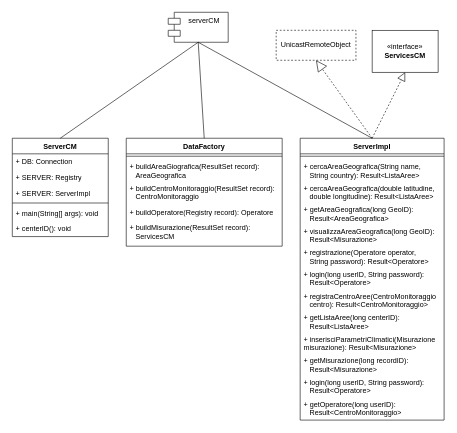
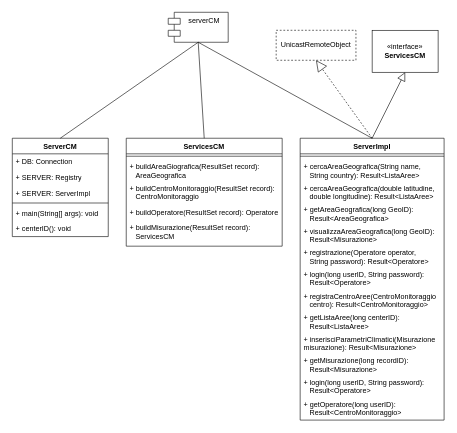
  <mxCell id="0" />
  <mxCell id="1" parent="0" />
  <mxCell id="2" value="serverCM" style="shape=module;align=left;spacingLeft=20;align=center;verticalAlign=top;whiteSpace=wrap;html=1;" parent="1" vertex="1"><mxGeometry x="280" y="20" width="100" height="50" as="geometry" /></mxCell>
- <mxCell id="3" value="DataFactory" style="swimlane;fontStyle=1;align=center;verticalAlign=top;childLayout=stackLayout;horizontal=1;startSize=26;horizontalStack=0;resizeParent=1;resizeParentMax=0;resizeLast=0;collapsible=1;marginBottom=0;whiteSpace=wrap;html=1;" parent="1" vertex="1"><mxGeometry x="210" y="230" width="260" height="180" as="geometry" /></mxCell>
+ <mxCell id="3" value="ServicesCM" style="swimlane;fontStyle=1;align=center;verticalAlign=top;childLayout=stackLayout;horizontal=1;startSize=26;horizontalStack=0;resizeParent=1;resizeParentMax=0;resizeLast=0;collapsible=1;marginBottom=0;whiteSpace=wrap;html=1;" parent="1" vertex="1"><mxGeometry x="210" y="230" width="260" height="180" as="geometry" /></mxCell>
  <mxCell id="4" value="" style="line;strokeWidth=1;fillColor=none;align=left;verticalAlign=middle;spacingTop=-1;spacingLeft=3;spacingRight=3;rotatable=0;labelPosition=right;points=[];portConstraint=eastwest;strokeColor=inherit;" parent="3" vertex="1"><mxGeometry y="26" width="260" height="8" as="geometry" /></mxCell>
  <mxCell id="5" value="+ buildAreaGiografica(ResultSet record):&lt;br&gt;&amp;nbsp; &amp;nbsp;AreaGeografica" style="text;strokeColor=none;fillColor=none;align=left;verticalAlign=top;spacingLeft=4;spacingRight=4;overflow=hidden;rotatable=0;points=[[0,0.5],[1,0.5]];portConstraint=eastwest;whiteSpace=wrap;html=1;" parent="3" vertex="1"><mxGeometry y="34" width="260" height="36" as="geometry" /></mxCell>
  <mxCell id="6" value="+ buildCentroMonitoraggio(ResultSet record):&lt;br&gt;&amp;nbsp; &amp;nbsp;CentroMonitoraggio" style="text;strokeColor=none;fillColor=none;align=left;verticalAlign=top;spacingLeft=4;spacingRight=4;overflow=hidden;rotatable=0;points=[[0,0.5],[1,0.5]];portConstraint=eastwest;whiteSpace=wrap;html=1;" vertex="1" parent="3"><mxGeometry y="70" width="260" height="40" as="geometry" /></mxCell>
- <mxCell id="7" value="+ buildOperatore(Registry record): Operatore" style="text;strokeColor=none;fillColor=none;align=left;verticalAlign=top;spacingLeft=4;spacingRight=4;overflow=hidden;rotatable=0;points=[[0,0.5],[1,0.5]];portConstraint=eastwest;whiteSpace=wrap;html=1;" vertex="1" parent="3"><mxGeometry y="110" width="260" height="26" as="geometry" /></mxCell>
+ <mxCell id="7" value="+ buildOperatore(ResultSet record): Operatore" style="text;strokeColor=none;fillColor=none;align=left;verticalAlign=top;spacingLeft=4;spacingRight=4;overflow=hidden;rotatable=0;points=[[0,0.5],[1,0.5]];portConstraint=eastwest;whiteSpace=wrap;html=1;" vertex="1" parent="3"><mxGeometry y="110" width="260" height="26" as="geometry" /></mxCell>
  <mxCell id="8" value="+ buildMisurazione(ResultSet record):&lt;br&gt;&amp;nbsp; &amp;nbsp;ServicesCM" style="text;strokeColor=none;fillColor=none;align=left;verticalAlign=top;spacingLeft=4;spacingRight=4;overflow=hidden;rotatable=0;points=[[0,0.5],[1,0.5]];portConstraint=eastwest;whiteSpace=wrap;html=1;" vertex="1" parent="3"><mxGeometry y="136" width="260" height="44" as="geometry" /></mxCell>
  <mxCell id="9" value="ServerCM" style="swimlane;fontStyle=1;align=center;verticalAlign=top;childLayout=stackLayout;horizontal=1;startSize=26;horizontalStack=0;resizeParent=1;resizeParentMax=0;resizeLast=0;collapsible=1;marginBottom=0;whiteSpace=wrap;html=1;" vertex="1" parent="1"><mxGeometry x="20" y="230" width="160" height="164" as="geometry" /></mxCell>
  <mxCell id="10" value="+ DB: Connection" style="text;strokeColor=none;fillColor=none;align=left;verticalAlign=top;spacingLeft=4;spacingRight=4;overflow=hidden;rotatable=0;points=[[0,0.5],[1,0.5]];portConstraint=eastwest;whiteSpace=wrap;html=1;" vertex="1" parent="9"><mxGeometry y="26" width="160" height="26" as="geometry" /></mxCell>
  <mxCell id="11" value="+ SERVER: Registry" style="text;strokeColor=none;fillColor=none;align=left;verticalAlign=top;spacingLeft=4;spacingRight=4;overflow=hidden;rotatable=0;points=[[0,0.5],[1,0.5]];portConstraint=eastwest;whiteSpace=wrap;html=1;" vertex="1" parent="9"><mxGeometry y="52" width="160" height="26" as="geometry" /></mxCell>
  <mxCell id="12" value="+ SERVER: ServerImpl" style="text;strokeColor=none;fillColor=none;align=left;verticalAlign=top;spacingLeft=4;spacingRight=4;overflow=hidden;rotatable=0;points=[[0,0.5],[1,0.5]];portConstraint=eastwest;whiteSpace=wrap;html=1;" vertex="1" parent="9"><mxGeometry y="78" width="160" height="26" as="geometry" /></mxCell>
  <mxCell id="13" value="" style="line;strokeWidth=1;fillColor=none;align=left;verticalAlign=middle;spacingTop=-1;spacingLeft=3;spacingRight=3;rotatable=0;labelPosition=right;points=[];portConstraint=eastwest;strokeColor=inherit;" vertex="1" parent="9"><mxGeometry y="104" width="160" height="8" as="geometry" /></mxCell>
  <mxCell id="14" value="+ main(String[] args): void" style="text;strokeColor=none;fillColor=none;align=left;verticalAlign=top;spacingLeft=4;spacingRight=4;overflow=hidden;rotatable=0;points=[[0,0.5],[1,0.5]];portConstraint=eastwest;whiteSpace=wrap;html=1;" vertex="1" parent="9"><mxGeometry y="112" width="160" height="26" as="geometry" /></mxCell>
  <mxCell id="15" value="+ centerID(): void" style="text;strokeColor=none;fillColor=none;align=left;verticalAlign=top;spacingLeft=4;spacingRight=4;overflow=hidden;rotatable=0;points=[[0,0.5],[1,0.5]];portConstraint=eastwest;whiteSpace=wrap;html=1;" vertex="1" parent="9"><mxGeometry y="138" width="160" height="26" as="geometry" /></mxCell>
  <mxCell id="16" value="ServerImpl" style="swimlane;fontStyle=1;align=center;verticalAlign=top;childLayout=stackLayout;horizontal=1;startSize=26;horizontalStack=0;resizeParent=1;resizeParentMax=0;resizeLast=0;collapsible=1;marginBottom=0;whiteSpace=wrap;html=1;" vertex="1" parent="1"><mxGeometry x="500" y="230" width="240" height="470" as="geometry" /></mxCell>
  <mxCell id="17" value="" style="line;strokeWidth=1;fillColor=none;align=left;verticalAlign=middle;spacingTop=-1;spacingLeft=3;spacingRight=3;rotatable=0;labelPosition=right;points=[];portConstraint=eastwest;strokeColor=inherit;" vertex="1" parent="16"><mxGeometry y="26" width="240" height="8" as="geometry" /></mxCell>
  <mxCell id="18" value="+ cercaAreaGeografica(String name,&amp;nbsp; &amp;nbsp;&lt;br&gt;&amp;nbsp; &amp;nbsp;String country): Result&amp;lt;ListaAree&amp;gt;" style="text;strokeColor=none;fillColor=none;align=left;verticalAlign=top;spacingLeft=4;spacingRight=4;overflow=hidden;rotatable=0;points=[[0,0.5],[1,0.5]];portConstraint=eastwest;whiteSpace=wrap;html=1;" vertex="1" parent="16"><mxGeometry y="34" width="240" height="36" as="geometry" /></mxCell>
  <mxCell id="19" value="+ cercaAreaGeografica(double latitudine,&lt;br&gt;&amp;nbsp; &amp;nbsp;double longitudine): Result&amp;lt;ListaAree&amp;gt;" style="text;strokeColor=none;fillColor=none;align=left;verticalAlign=top;spacingLeft=4;spacingRight=4;overflow=hidden;rotatable=0;points=[[0,0.5],[1,0.5]];portConstraint=eastwest;whiteSpace=wrap;html=1;" vertex="1" parent="16"><mxGeometry y="70" width="240" height="36" as="geometry" /></mxCell>
  <mxCell id="20" value="+ getAreaGeografica(long GeoID):&lt;br&gt;&amp;nbsp; &amp;nbsp;Result&amp;lt;AreaGeografica&amp;gt;" style="text;strokeColor=none;fillColor=none;align=left;verticalAlign=top;spacingLeft=4;spacingRight=4;overflow=hidden;rotatable=0;points=[[0,0.5],[1,0.5]];portConstraint=eastwest;whiteSpace=wrap;html=1;" vertex="1" parent="16"><mxGeometry y="106" width="240" height="36" as="geometry" /></mxCell>
  <mxCell id="21" value="+ visualizzaAreaGeografica(long GeoID):&lt;br&gt;&amp;nbsp; &amp;nbsp;Result&amp;lt;Misurazione&amp;gt;" style="text;strokeColor=none;fillColor=none;align=left;verticalAlign=top;spacingLeft=4;spacingRight=4;overflow=hidden;rotatable=0;points=[[0,0.5],[1,0.5]];portConstraint=eastwest;whiteSpace=wrap;html=1;" vertex="1" parent="16"><mxGeometry y="142" width="240" height="36" as="geometry" /></mxCell>
  <mxCell id="22" value="+ registrazione(Operatore operator,&lt;br&gt;&amp;nbsp; &amp;nbsp;String password): Result&amp;lt;Operatore&amp;gt;" style="text;strokeColor=none;fillColor=none;align=left;verticalAlign=top;spacingLeft=4;spacingRight=4;overflow=hidden;rotatable=0;points=[[0,0.5],[1,0.5]];portConstraint=eastwest;whiteSpace=wrap;html=1;" vertex="1" parent="16"><mxGeometry y="178" width="240" height="36" as="geometry" /></mxCell>
  <mxCell id="23" value="+ login(long userID, String password):&lt;br&gt;&amp;nbsp; &amp;nbsp;Result&amp;lt;Operatore&amp;gt;" style="text;strokeColor=none;fillColor=none;align=left;verticalAlign=top;spacingLeft=4;spacingRight=4;overflow=hidden;rotatable=0;points=[[0,0.5],[1,0.5]];portConstraint=eastwest;whiteSpace=wrap;html=1;" vertex="1" parent="16"><mxGeometry y="214" width="240" height="36" as="geometry" /></mxCell>
  <mxCell id="24" value="+ registraCentroAree(CentroMonitoraggio&lt;br&gt;&amp;nbsp; &amp;nbsp;centro): Result&amp;lt;CentroMonitoraggio&amp;gt;" style="text;strokeColor=none;fillColor=none;align=left;verticalAlign=top;spacingLeft=4;spacingRight=4;overflow=hidden;rotatable=0;points=[[0,0.5],[1,0.5]];portConstraint=eastwest;whiteSpace=wrap;html=1;" vertex="1" parent="16"><mxGeometry y="250" width="240" height="36" as="geometry" /></mxCell>
  <mxCell id="25" value="+ getListaAree(long centerID):&lt;br&gt;&amp;nbsp; &amp;nbsp;Result&amp;lt;ListaAree&amp;gt;" style="text;strokeColor=none;fillColor=none;align=left;verticalAlign=top;spacingLeft=4;spacingRight=4;overflow=hidden;rotatable=0;points=[[0,0.5],[1,0.5]];portConstraint=eastwest;whiteSpace=wrap;html=1;" vertex="1" parent="16"><mxGeometry y="286" width="240" height="36" as="geometry" /></mxCell>
  <mxCell id="26" value="+ inserisciParametriClimatici(Misurazione misurazione):&amp;nbsp;Result&amp;lt;Misurazione&amp;gt;" style="text;strokeColor=none;fillColor=none;align=left;verticalAlign=top;spacingLeft=4;spacingRight=4;overflow=hidden;rotatable=0;points=[[0,0.5],[1,0.5]];portConstraint=eastwest;whiteSpace=wrap;html=1;" vertex="1" parent="16"><mxGeometry y="322" width="240" height="36" as="geometry" /></mxCell>
  <mxCell id="27" value="+ getMisurazione(long recordID):&lt;br&gt;&amp;nbsp; &amp;nbsp;Result&amp;lt;Misurazione&amp;gt;" style="text;strokeColor=none;fillColor=none;align=left;verticalAlign=top;spacingLeft=4;spacingRight=4;overflow=hidden;rotatable=0;points=[[0,0.5],[1,0.5]];portConstraint=eastwest;whiteSpace=wrap;html=1;" vertex="1" parent="16"><mxGeometry y="358" width="240" height="36" as="geometry" /></mxCell>
  <mxCell id="28" value="+ login(long userID, String password):&lt;br&gt;&amp;nbsp; &amp;nbsp;Result&amp;lt;Operatore&amp;gt;" style="text;strokeColor=none;fillColor=none;align=left;verticalAlign=top;spacingLeft=4;spacingRight=4;overflow=hidden;rotatable=0;points=[[0,0.5],[1,0.5]];portConstraint=eastwest;whiteSpace=wrap;html=1;" vertex="1" parent="16"><mxGeometry y="394" width="240" height="36" as="geometry" /></mxCell>
  <mxCell id="29" value="+ getOperatore(long userID):&lt;br&gt;&amp;nbsp; &amp;nbsp;Result&amp;lt;CentroMonitoraggio&amp;gt;" style="text;strokeColor=none;fillColor=none;align=left;verticalAlign=top;spacingLeft=4;spacingRight=4;overflow=hidden;rotatable=0;points=[[0,0.5],[1,0.5]];portConstraint=eastwest;whiteSpace=wrap;html=1;" vertex="1" parent="16"><mxGeometry y="430" width="240" height="40" as="geometry" /></mxCell>
  <mxCell id="30" value="«interface»&lt;br&gt;&lt;b&gt;ServicesCM&lt;/b&gt;" style="html=1;whiteSpace=wrap;" vertex="1" parent="1"><mxGeometry x="620" y="50" width="110" height="70" as="geometry" /></mxCell>
  <mxCell id="31" value="UnicastRemoteObject" style="html=1;whiteSpace=wrap;dashed=1;" vertex="1" parent="1"><mxGeometry x="460" y="50" width="133" height="50" as="geometry" /></mxCell>
  <mxCell id="32" value="" style="endArrow=none;html=1;rounded=0;exitX=0.5;exitY=1;exitDx=0;exitDy=0;entryX=0.5;entryY=0;entryDx=0;entryDy=0;" edge="1" parent="1" source="2" target="9"><mxGeometry relative="1" as="geometry"><mxPoint x="280" y="260" as="sourcePoint" /><mxPoint x="440" y="260" as="targetPoint" /></mxGeometry></mxCell>
  <mxCell id="33" value="" style="endArrow=none;html=1;rounded=0;exitX=0.5;exitY=1;exitDx=0;exitDy=0;entryX=0.5;entryY=0;entryDx=0;entryDy=0;" edge="1" parent="1" source="2" target="3"><mxGeometry relative="1" as="geometry"><mxPoint x="394" y="80" as="sourcePoint" /><mxPoint x="100" y="240" as="targetPoint" /></mxGeometry></mxCell>
  <mxCell id="34" value="" style="endArrow=none;html=1;rounded=0;entryX=0.5;entryY=0;entryDx=0;entryDy=0;exitX=0.5;exitY=1;exitDx=0;exitDy=0;" edge="1" parent="1" source="2" target="16"><mxGeometry relative="1" as="geometry"><mxPoint x="380" y="70" as="sourcePoint" /><mxPoint x="110" y="250" as="targetPoint" /></mxGeometry></mxCell>
  <mxCell id="35" value="" style="endArrow=block;endSize=16;endFill=0;html=1;rounded=0;entryX=0.5;entryY=1;entryDx=0;entryDy=0;exitX=0.5;exitY=0;exitDx=0;exitDy=0;dashed=1;" edge="1" parent="1" source="16" target="31"><mxGeometry width="160" relative="1" as="geometry"><mxPoint x="730" y="160" as="sourcePoint" /><mxPoint x="660" y="230" as="targetPoint" /></mxGeometry></mxCell>
- <mxCell id="36" value="" style="endArrow=block;dashed=1;endFill=0;endSize=12;html=1;rounded=0;exitX=0.5;exitY=0;exitDx=0;exitDy=0;entryX=0.5;entryY=1;entryDx=0;entryDy=0;" edge="1" parent="1" source="16" target="30"><mxGeometry width="160" relative="1" as="geometry"><mxPoint x="390" y="620" as="sourcePoint" /><mxPoint x="550" y="620" as="targetPoint" /></mxGeometry></mxCell>
+ <mxCell id="36" value="" style="endArrow=block;dashed=0;endFill=0;endSize=12;html=1;rounded=0;exitX=0.5;exitY=0;exitDx=0;exitDy=0;entryX=0.5;entryY=1;entryDx=0;entryDy=0;" edge="1" parent="1" source="16" target="30"><mxGeometry width="160" relative="1" as="geometry"><mxPoint x="390" y="620" as="sourcePoint" /><mxPoint x="550" y="620" as="targetPoint" /></mxGeometry></mxCell>
